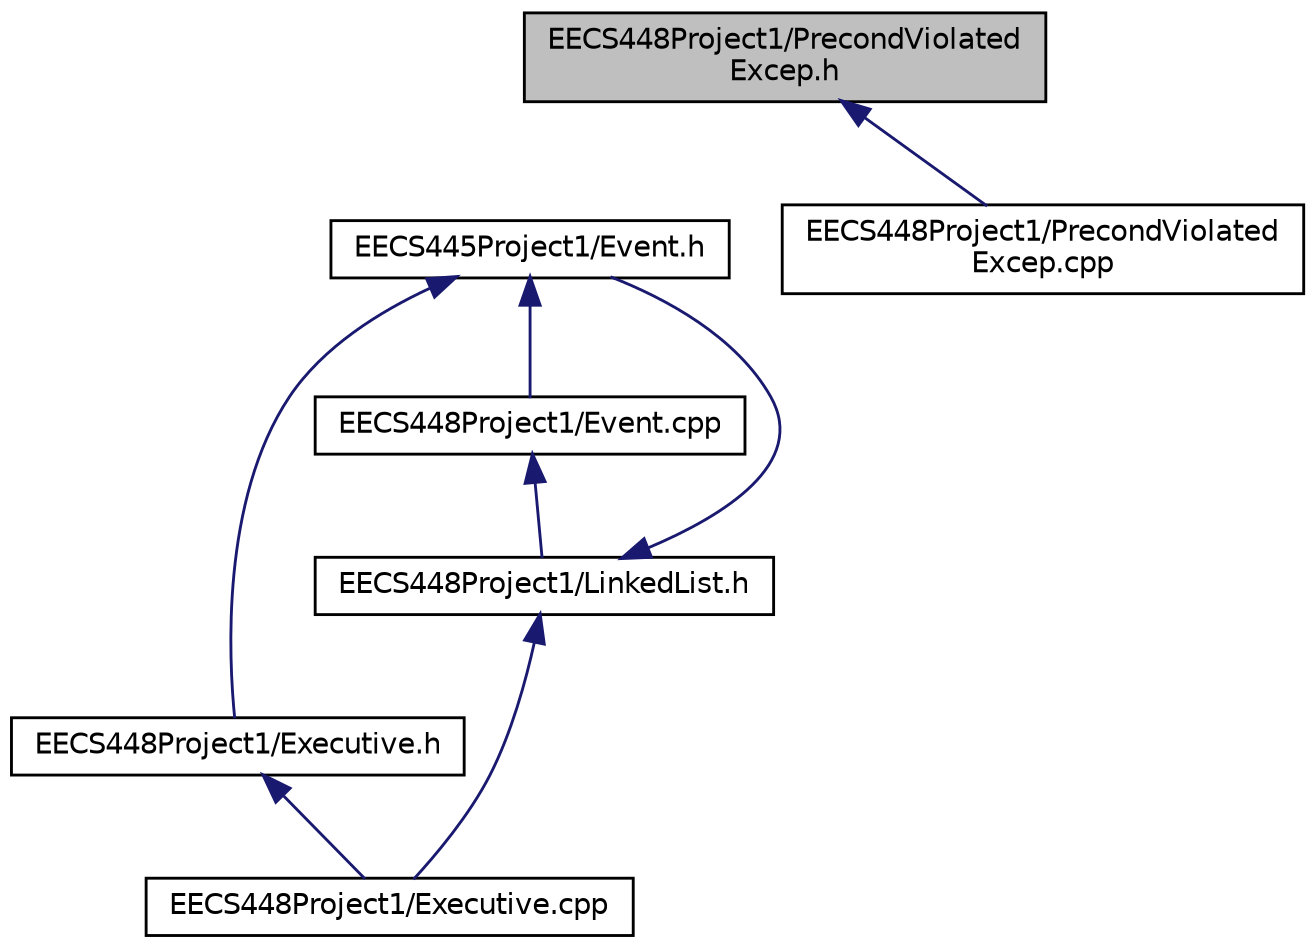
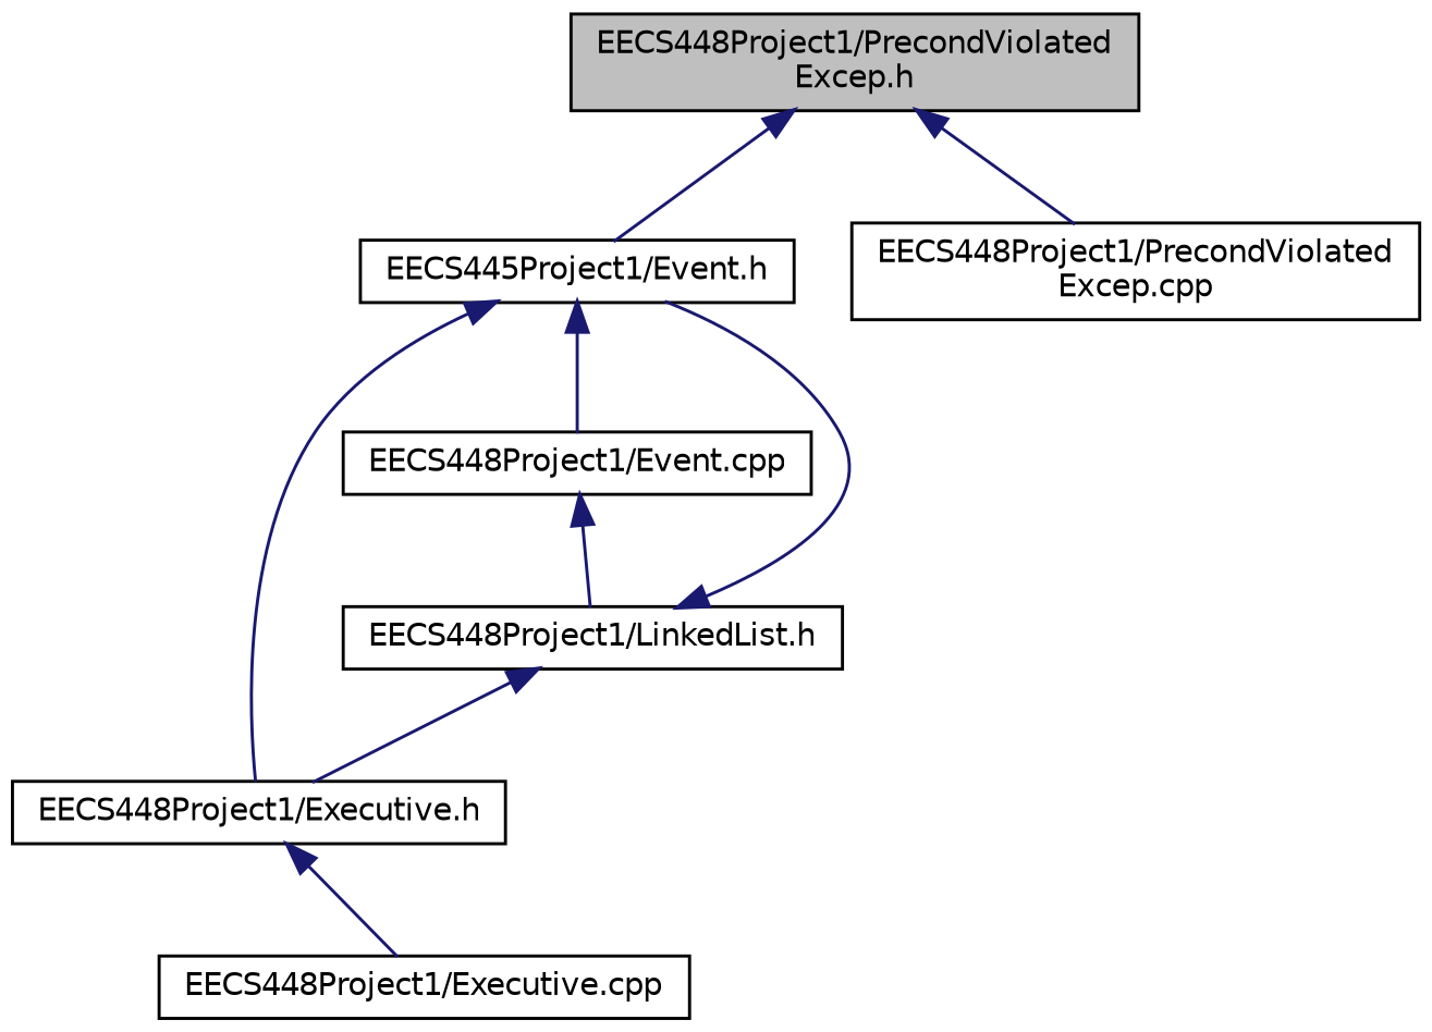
  digraph {
    node [color=black fillcolor=white fontname=Helvetica fontsize=10 shape=record style=filled]
    edge [color=midnightblue dir=back fontname=Helvetica fontsize=10 labelfontname=Helvetica labelfontsize=10 style=solid]
    n1 [fillcolor=grey75 fontcolor=black height=0.2 label="EECS448Project1/PrecondViolated\lExcep.h" width=0.4]
    n2 [height=0.2 label="EECS445Project1/Event.h" width=0.4]
    n3 [height=0.2 label="EECS448Project1/PrecondViolated\lExcep.cpp" width=0.4]
    n4 [height=0.2 label="EECS448Project1/LinkedList.h" width=0.4]
    n5 [height=0.2 label="EECS448Project1/Executive.h" width=0.4]
    n6 [height=0.2 label="EECS448Project1/Event.cpp" width=0.4]
    n7 [height=0.2 label="EECS448Project1/Executive.cpp" width=0.4]
+   n1 -> n2
    n1 -> n3
    n2 -> n5
    n2 -> n6
    n4 -> n2
-   n4 -> n7
+   n4 -> n5
    n5 -> n7
    n6 -> n4
  }
